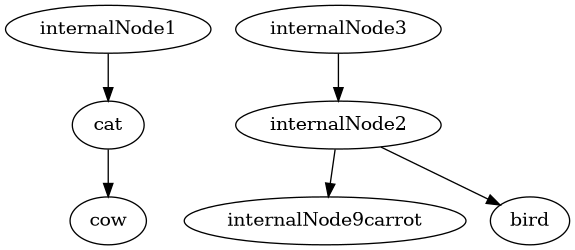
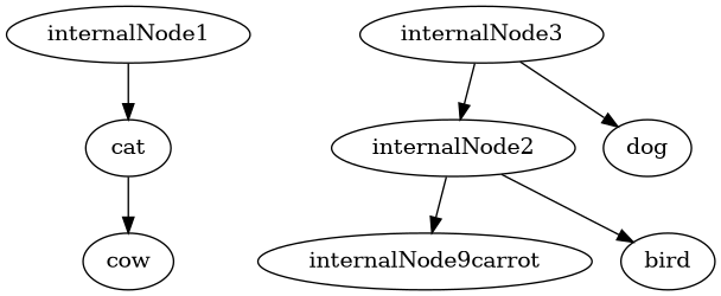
  strict digraph {
    internalNode1
    cat
    cow
    n4 [label=internalNode9carrot]
    internalNode2
    bird
    internalNode3
+   dog
    internalNode1 -> cat
    cat -> cow
    internalNode2 -> n4
    internalNode2 -> bird
    internalNode3 -> internalNode2
+   internalNode3 -> dog
  }
